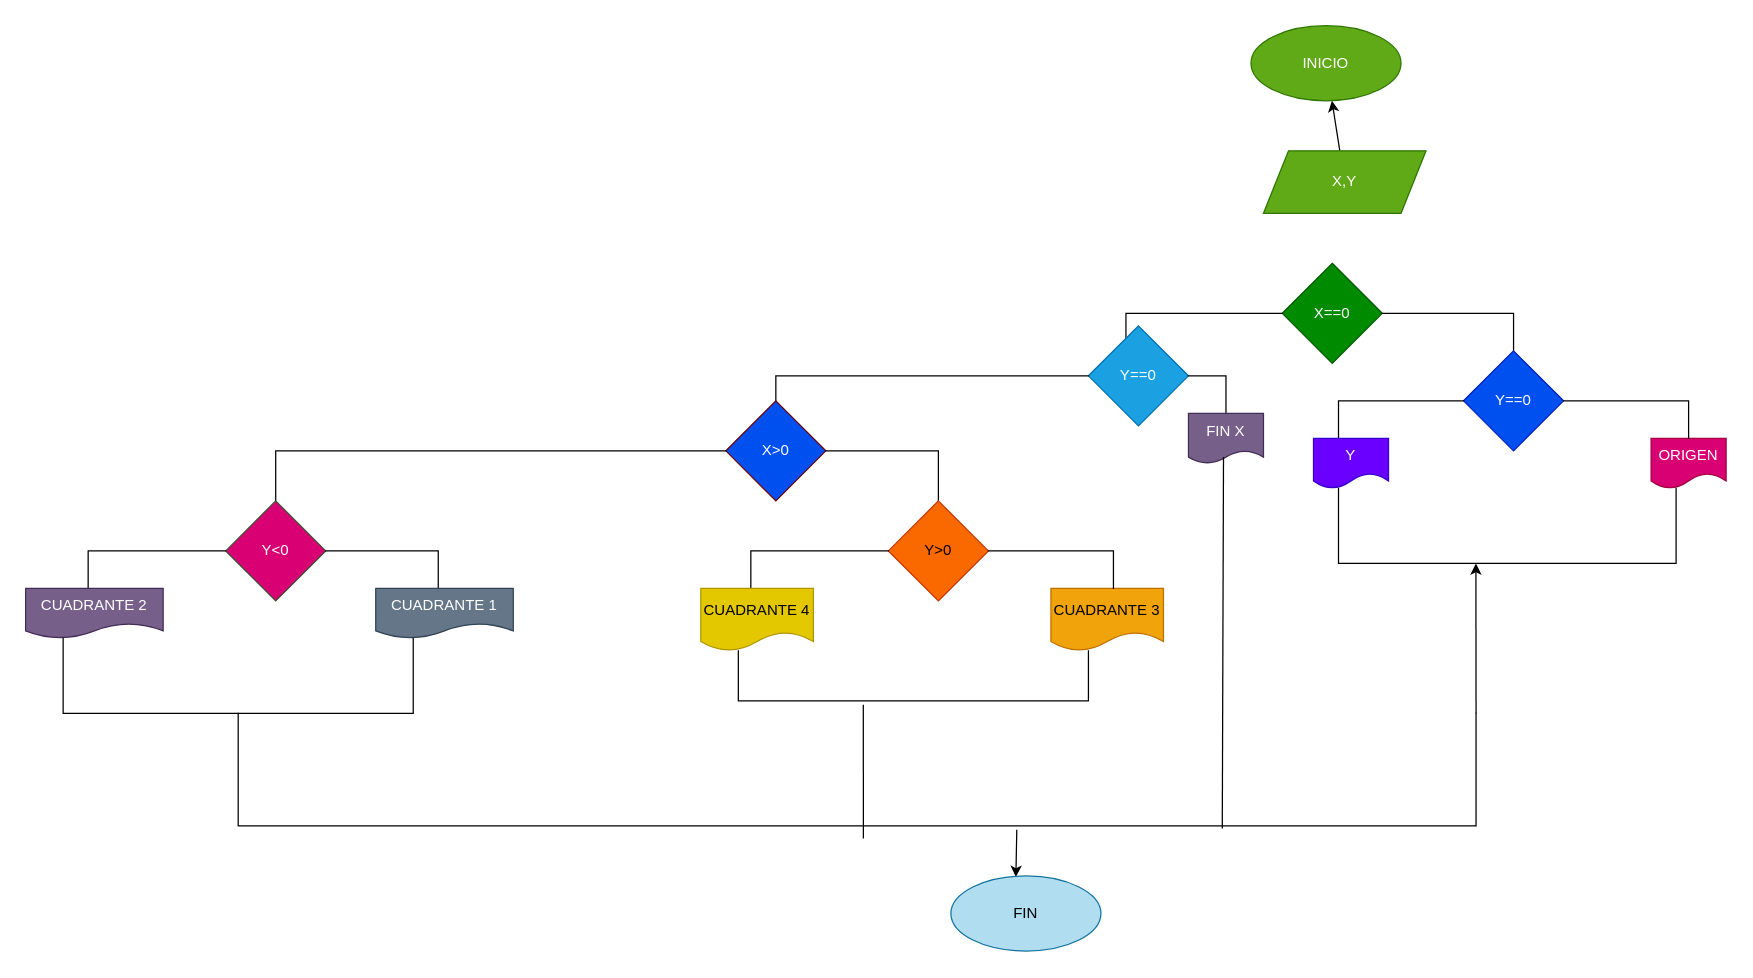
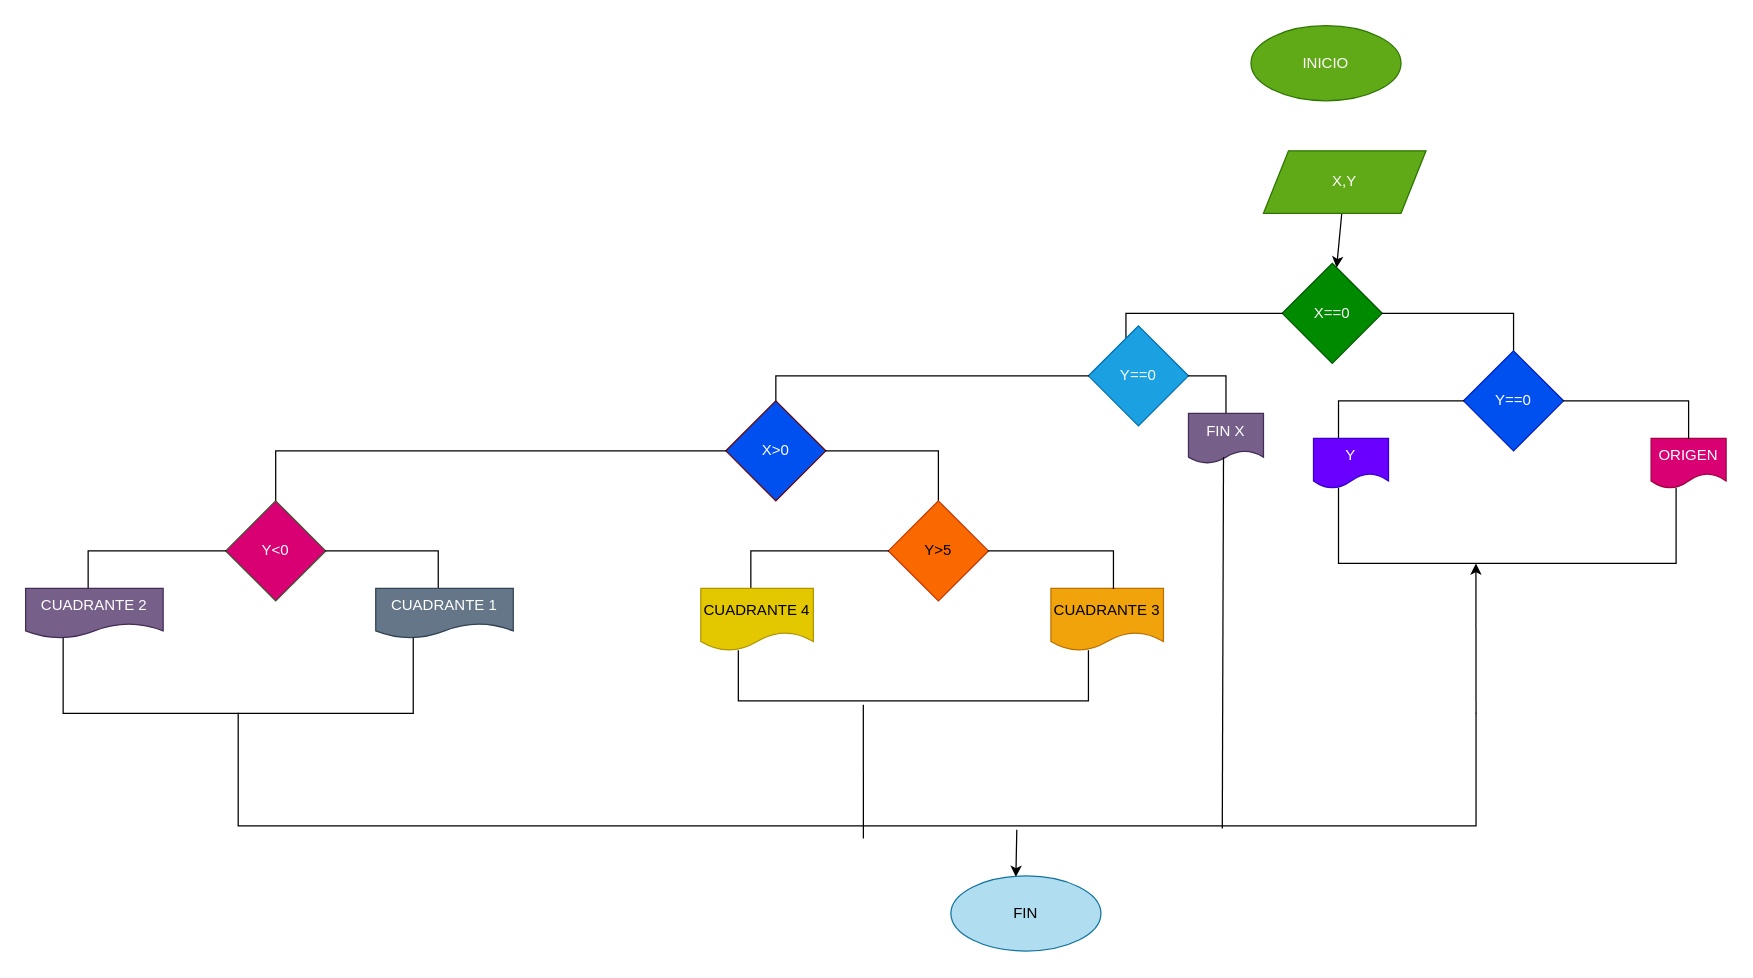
  <mxCell id="0" />
  <mxCell id="1" parent="0" />
  <mxCell id="2" value="INICIO" style="ellipse;whiteSpace=wrap;html=1;fillColor=#60a917;fontColor=#ffffff;strokeColor=#2D7600;" vertex="1" parent="1"><mxGeometry x="1000" y="20" width="120" height="60" as="geometry" /></mxCell>
- <mxCell id="3" value="" style="edgeStyle=none;html=1;" edge="1" parent="1" source="4" target="2"><mxGeometry relative="1" as="geometry" /></mxCell>
+ <mxCell id="3" value="" style="edgeStyle=none;html=1;" edge="1" parent="1" source="4" target="5"><mxGeometry relative="1" as="geometry" /></mxCell>
  <mxCell id="4" value="X,Y" style="shape=parallelogram;perimeter=parallelogramPerimeter;whiteSpace=wrap;html=1;fixedSize=1;fillColor=#60a917;fontColor=#ffffff;strokeColor=#2D7600;" vertex="1" parent="1"><mxGeometry x="1010" y="120" width="130" height="50" as="geometry" /></mxCell>
  <mxCell id="5" value="X==0" style="rhombus;whiteSpace=wrap;html=1;fillColor=#008a00;fontColor=#ffffff;strokeColor=#005700;" vertex="1" parent="1"><mxGeometry x="1025" y="210" width="80" height="80" as="geometry" /></mxCell>
  <mxCell id="6" value="" style="shape=partialRectangle;whiteSpace=wrap;html=1;bottom=0;right=0;fillColor=none;direction=south;" vertex="1" parent="1"><mxGeometry x="1105" y="250" width="105" height="30" as="geometry" /></mxCell>
  <mxCell id="7" value="Y==0" style="rhombus;whiteSpace=wrap;html=1;fillColor=#0050ef;fontColor=#ffffff;strokeColor=#001DBC;" vertex="1" parent="1"><mxGeometry x="1170" y="280" width="80" height="80" as="geometry" /></mxCell>
  <mxCell id="8" value="" style="shape=partialRectangle;whiteSpace=wrap;html=1;bottom=0;right=0;fillColor=none;" vertex="1" parent="1"><mxGeometry x="1070" y="320" width="100" height="30" as="geometry" /></mxCell>
  <mxCell id="9" value="Y" style="shape=document;whiteSpace=wrap;html=1;boundedLbl=1;fillColor=#6a00ff;fontColor=#ffffff;strokeColor=#3700CC;" vertex="1" parent="1"><mxGeometry x="1050" y="350" width="60" height="40" as="geometry" /></mxCell>
  <mxCell id="10" value="ORIGEN" style="shape=document;whiteSpace=wrap;html=1;boundedLbl=1;fillColor=#d80073;fontColor=#ffffff;strokeColor=#A50040;" vertex="1" parent="1"><mxGeometry x="1320" y="350" width="60" height="40" as="geometry" /></mxCell>
  <mxCell id="11" value="" style="shape=partialRectangle;whiteSpace=wrap;html=1;bottom=0;right=0;fillColor=none;direction=south;" vertex="1" parent="1"><mxGeometry x="1250" y="320" width="100" height="30" as="geometry" /></mxCell>
  <mxCell id="12" value="" style="shape=partialRectangle;whiteSpace=wrap;html=1;bottom=1;right=1;left=1;top=0;fillColor=none;routingCenterX=-0.5;" vertex="1" parent="1"><mxGeometry x="1070" y="390" width="270" height="60" as="geometry" /></mxCell>
  <mxCell id="13" value="" style="shape=partialRectangle;whiteSpace=wrap;html=1;bottom=0;right=0;fillColor=none;" vertex="1" parent="1"><mxGeometry x="900" y="250" width="125" height="30" as="geometry" /></mxCell>
  <mxCell id="14" value="Y==0" style="rhombus;whiteSpace=wrap;html=1;fillColor=#1ba1e2;fontColor=#ffffff;strokeColor=#006EAF;" vertex="1" parent="1"><mxGeometry x="870" y="260" width="80" height="80" as="geometry" /></mxCell>
  <mxCell id="15" value="" style="shape=partialRectangle;whiteSpace=wrap;html=1;bottom=0;right=0;fillColor=none;" vertex="1" parent="1"><mxGeometry x="620" y="300" width="250" height="20" as="geometry" /></mxCell>
  <mxCell id="16" value="X&amp;gt;0" style="rhombus;whiteSpace=wrap;html=1;fillColor=#0050ef;fontColor=#ffffff;strokeColor=#6F0000;" vertex="1" parent="1"><mxGeometry x="580" y="320" width="80" height="80" as="geometry" /></mxCell>
  <mxCell id="17" value="" style="shape=partialRectangle;whiteSpace=wrap;html=1;bottom=0;right=0;fillColor=none;direction=south;" vertex="1" parent="1"><mxGeometry x="660" y="360" width="90" height="40" as="geometry" /></mxCell>
- <mxCell id="18" value="Y&amp;gt;0" style="rhombus;whiteSpace=wrap;html=1;fillColor=#fa6800;fontColor=#000000;strokeColor=#C73500;" vertex="1" parent="1"><mxGeometry x="710" y="400" width="80" height="80" as="geometry" /></mxCell>
+ <mxCell id="18" value="Y&amp;gt;5" style="rhombus;whiteSpace=wrap;html=1;fillColor=#fa6800;fontColor=#000000;strokeColor=#C73500;" vertex="1" parent="1"><mxGeometry x="710" y="400" width="80" height="80" as="geometry" /></mxCell>
  <mxCell id="19" value="" style="shape=partialRectangle;whiteSpace=wrap;html=1;bottom=0;right=0;fillColor=none;" vertex="1" parent="1"><mxGeometry x="600" y="440" width="110" height="30" as="geometry" /></mxCell>
  <mxCell id="20" value="CUADRANTE 4" style="shape=document;whiteSpace=wrap;html=1;boundedLbl=1;fillColor=#e3c800;fontColor=#000000;strokeColor=#B09500;" vertex="1" parent="1"><mxGeometry x="560" y="470" width="90" height="50" as="geometry" /></mxCell>
  <mxCell id="21" value="CUADRANTE 3" style="shape=document;whiteSpace=wrap;html=1;boundedLbl=1;fillColor=#f0a30a;fontColor=#000000;strokeColor=#BD7000;" vertex="1" parent="1"><mxGeometry x="840" y="470" width="90" height="50" as="geometry" /></mxCell>
  <mxCell id="22" value="" style="shape=partialRectangle;whiteSpace=wrap;html=1;bottom=0;right=0;fillColor=none;direction=south;" vertex="1" parent="1"><mxGeometry x="790" y="440" width="100" height="30" as="geometry" /></mxCell>
  <mxCell id="23" value="" style="shape=partialRectangle;whiteSpace=wrap;html=1;bottom=1;right=1;left=1;top=0;fillColor=none;routingCenterX=-0.5;" vertex="1" parent="1"><mxGeometry x="590" y="520" width="280" height="40" as="geometry" /></mxCell>
  <mxCell id="24" value="" style="shape=partialRectangle;whiteSpace=wrap;html=1;bottom=0;right=0;fillColor=none;" vertex="1" parent="1"><mxGeometry x="220" y="360" width="360" height="40" as="geometry" /></mxCell>
  <mxCell id="25" value="Y&amp;lt;0" style="rhombus;whiteSpace=wrap;html=1;fillColor=#d80073;fontColor=#ffffff;strokeColor=#3A5431;" vertex="1" parent="1"><mxGeometry x="180" y="400" width="80" height="80" as="geometry" /></mxCell>
  <mxCell id="26" value="" style="shape=partialRectangle;whiteSpace=wrap;html=1;bottom=0;right=0;fillColor=none;" vertex="1" parent="1"><mxGeometry x="70" y="440" width="110" height="30" as="geometry" /></mxCell>
  <mxCell id="27" value="CUADRANTE 2" style="shape=document;whiteSpace=wrap;html=1;boundedLbl=1;fillColor=#76608a;fontColor=#ffffff;strokeColor=#432D57;" vertex="1" parent="1"><mxGeometry x="20" y="470" width="110" height="40" as="geometry" /></mxCell>
  <mxCell id="28" value="" style="shape=partialRectangle;whiteSpace=wrap;html=1;bottom=0;right=0;fillColor=none;direction=south;" vertex="1" parent="1"><mxGeometry x="260" y="440" width="90" height="30" as="geometry" /></mxCell>
  <mxCell id="29" value="CUADRANTE 1" style="shape=document;whiteSpace=wrap;html=1;boundedLbl=1;fillColor=#647687;fontColor=#ffffff;strokeColor=#314354;" vertex="1" parent="1"><mxGeometry x="300" y="470" width="110" height="40" as="geometry" /></mxCell>
  <mxCell id="30" value="" style="shape=partialRectangle;whiteSpace=wrap;html=1;bottom=1;right=1;left=1;top=0;fillColor=none;routingCenterX=-0.5;" vertex="1" parent="1"><mxGeometry x="50" y="510" width="280" height="60" as="geometry" /></mxCell>
  <mxCell id="31" value="" style="shape=partialRectangle;whiteSpace=wrap;html=1;bottom=0;right=0;fillColor=none;direction=south;" vertex="1" parent="1"><mxGeometry x="950" y="300" width="30" height="30" as="geometry" /></mxCell>
  <mxCell id="32" value="FIN X" style="shape=document;whiteSpace=wrap;html=1;boundedLbl=1;fillColor=#76608a;fontColor=#ffffff;strokeColor=#432D57;size=0.25;" vertex="1" parent="1"><mxGeometry x="950" y="330" width="60" height="40" as="geometry" /></mxCell>
  <mxCell id="33" style="edgeStyle=none;html=1;exitX=1;exitY=0;exitDx=0;exitDy=0;entryX=0.407;entryY=1;entryDx=0;entryDy=0;entryPerimeter=0;" edge="1" parent="1" source="34" target="12"><mxGeometry relative="1" as="geometry" /></mxCell>
  <mxCell id="34" value="" style="shape=partialRectangle;whiteSpace=wrap;html=1;bottom=1;right=1;left=1;top=0;fillColor=none;routingCenterX=-0.5;" vertex="1" parent="1"><mxGeometry x="190" y="570" width="990" height="90" as="geometry" /></mxCell>
  <mxCell id="35" value="" style="endArrow=none;html=1;entryX=0.467;entryY=0.875;entryDx=0;entryDy=0;entryPerimeter=0;exitX=0.795;exitY=1.022;exitDx=0;exitDy=0;exitPerimeter=0;" edge="1" parent="1" source="34" target="32"><mxGeometry width="50" height="50" relative="1" as="geometry"><mxPoint x="980" y="470" as="sourcePoint" /><mxPoint x="1030" y="420" as="targetPoint" /></mxGeometry></mxCell>
  <mxCell id="36" value="" style="endArrow=none;html=1;exitX=0.357;exitY=1.075;exitDx=0;exitDy=0;exitPerimeter=0;" edge="1" parent="1" source="23"><mxGeometry width="50" height="50" relative="1" as="geometry"><mxPoint x="690" y="580" as="sourcePoint" /><mxPoint x="690" y="670" as="targetPoint" /></mxGeometry></mxCell>
  <mxCell id="37" value="" style="endArrow=classic;html=1;exitX=0.629;exitY=1.033;exitDx=0;exitDy=0;exitPerimeter=0;entryX=0.433;entryY=0.013;entryDx=0;entryDy=0;entryPerimeter=0;" edge="1" parent="1" source="34" target="38"><mxGeometry width="50" height="50" relative="1" as="geometry"><mxPoint x="780" y="650" as="sourcePoint" /><mxPoint x="816" y="710" as="targetPoint" /></mxGeometry></mxCell>
  <mxCell id="38" value="FIN" style="ellipse;whiteSpace=wrap;html=1;fillColor=#b1ddf0;strokeColor=#10739e;" vertex="1" parent="1"><mxGeometry x="760" y="700" width="120" height="60" as="geometry" /></mxCell>
